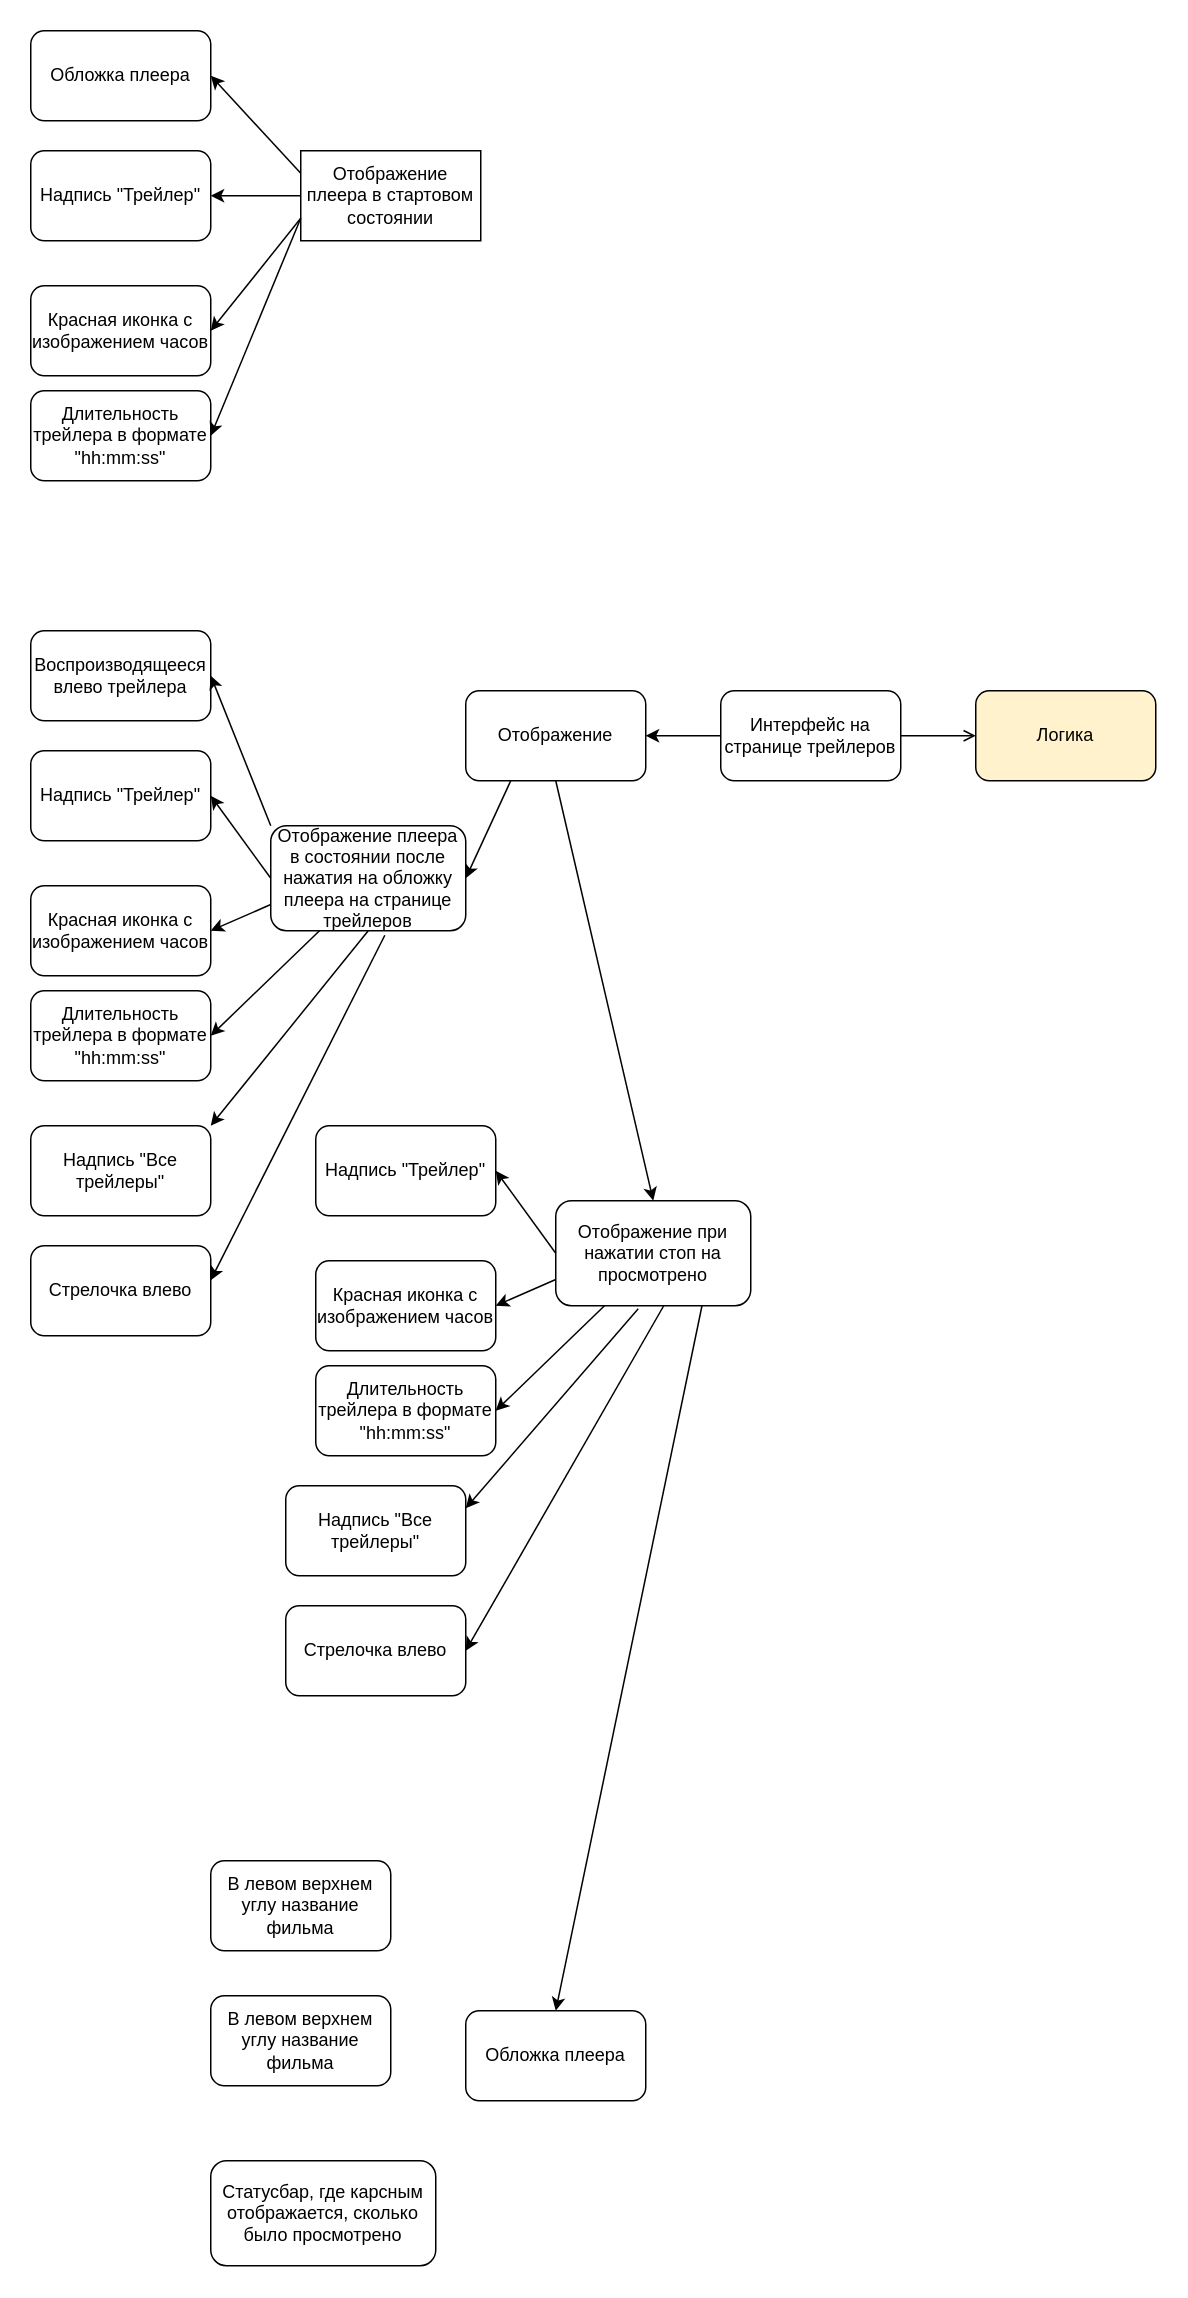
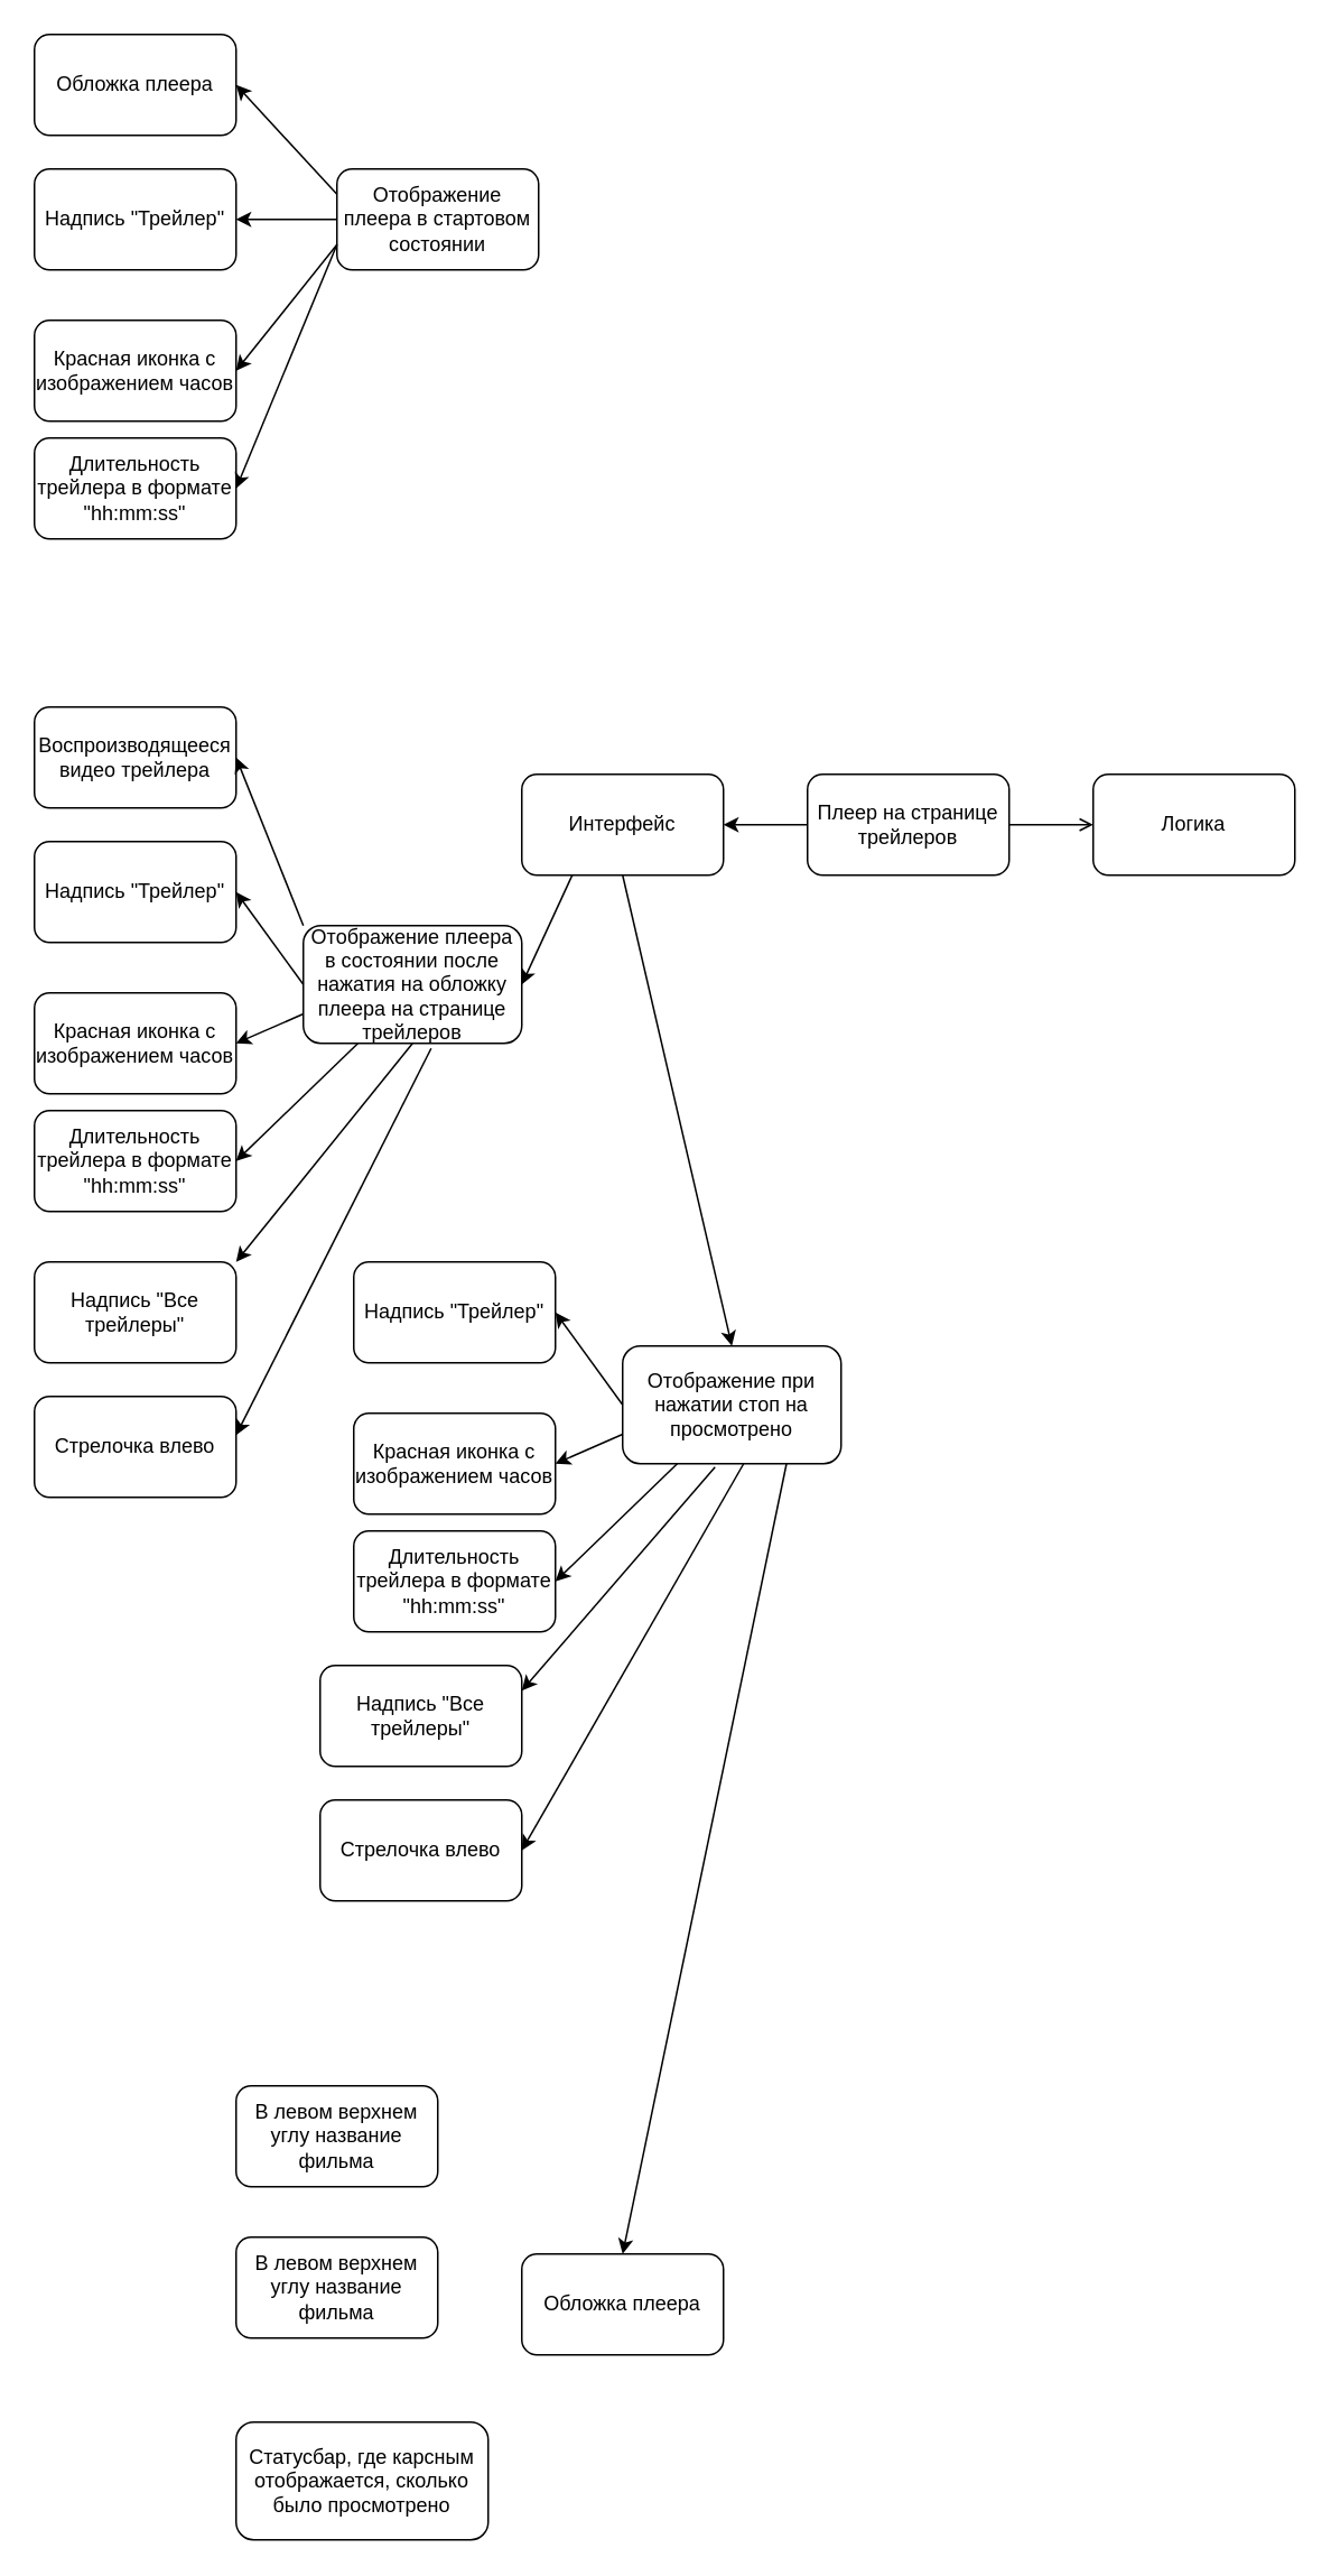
  <mxCell id="0" />
  <mxCell id="1" parent="0" />
- <mxCell id="2" value="Интерфейс на странице трейлеров" style="rounded=1;whiteSpace=wrap;html=1;" vertex="1" parent="1"><mxGeometry x="480" y="460" width="120" height="60" as="geometry" /></mxCell>
- <mxCell id="3" value="Отображение" style="rounded=1;whiteSpace=wrap;html=1;" vertex="1" parent="1"><mxGeometry x="310" y="460" width="120" height="60" as="geometry" /></mxCell>
- <mxCell id="4" value="Логика" style="rounded=1;whiteSpace=wrap;html=1;fillColor=#fff2cc;" vertex="1" parent="1"><mxGeometry x="650" y="460" width="120" height="60" as="geometry" /></mxCell>
+ <mxCell id="2" value="Плеер на странице трейлеров" style="rounded=1;whiteSpace=wrap;html=1;" vertex="1" parent="1"><mxGeometry x="480" y="460" width="120" height="60" as="geometry" /></mxCell>
+ <mxCell id="3" value="Интерфейс" style="rounded=1;whiteSpace=wrap;html=1;" vertex="1" parent="1"><mxGeometry x="310" y="460" width="120" height="60" as="geometry" /></mxCell>
+ <mxCell id="4" value="Логика" style="rounded=1;whiteSpace=wrap;html=1;" vertex="1" parent="1"><mxGeometry x="650" y="460" width="120" height="60" as="geometry" /></mxCell>
  <mxCell id="5" value="" style="endArrow=classic;html=1;rounded=0;exitX=0;exitY=0.5;exitDx=0;exitDy=0;entryX=1;entryY=0.5;entryDx=0;entryDy=0;" edge="1" parent="1" source="2" target="3"><mxGeometry width="50" height="50" relative="1" as="geometry"><mxPoint x="490" y="270" as="sourcePoint" /><mxPoint x="540" y="220" as="targetPoint" /></mxGeometry></mxCell>
  <mxCell id="6" value="" style="endArrow=open;html=1;rounded=0;exitX=1;exitY=0.5;exitDx=0;exitDy=0;entryX=0;entryY=0.5;entryDx=0;entryDy=0;" edge="1" parent="1" source="2" target="4"><mxGeometry width="50" height="50" relative="1" as="geometry"><mxPoint x="490" y="270" as="sourcePoint" /><mxPoint x="540" y="220" as="targetPoint" /></mxGeometry></mxCell>
- <mxCell id="7" value="Отображение плеера в стартовом состоянии" style="whiteSpace=wrap;html=1;rounded=0;" vertex="1" parent="1"><mxGeometry x="200" y="100" width="120" height="60" as="geometry" /></mxCell>
+ <mxCell id="7" value="Отображение плеера в стартовом состоянии" style="rounded=1;whiteSpace=wrap;html=1;" vertex="1" parent="1"><mxGeometry x="200" y="100" width="120" height="60" as="geometry" /></mxCell>
  <mxCell id="8" value="Обложка плеера" style="rounded=1;whiteSpace=wrap;html=1;" vertex="1" parent="1"><mxGeometry x="20" y="20" width="120" height="60" as="geometry" /></mxCell>
  <mxCell id="9" value="Надпись &quot;Трейлер&quot;" style="rounded=1;whiteSpace=wrap;html=1;" vertex="1" parent="1"><mxGeometry x="20" y="100" width="120" height="60" as="geometry" /></mxCell>
  <mxCell id="10" value="Длительность трейлера в формате &quot;hh:mm:ss&quot;" style="rounded=1;whiteSpace=wrap;html=1;" vertex="1" parent="1"><mxGeometry x="20" y="260" width="120" height="60" as="geometry" /></mxCell>
  <mxCell id="11" value="" style="endArrow=classic;html=1;rounded=0;exitX=0;exitY=0.25;exitDx=0;exitDy=0;entryX=1;entryY=0.5;entryDx=0;entryDy=0;" edge="1" parent="1" source="7" target="8"><mxGeometry width="50" height="50" relative="1" as="geometry"><mxPoint x="160" y="270" as="sourcePoint" /><mxPoint x="210" y="220" as="targetPoint" /></mxGeometry></mxCell>
  <mxCell id="12" value="" style="endArrow=classic;html=1;rounded=0;exitX=0;exitY=0.5;exitDx=0;exitDy=0;entryX=1;entryY=0.5;entryDx=0;entryDy=0;" edge="1" parent="1" source="7" target="9"><mxGeometry width="50" height="50" relative="1" as="geometry"><mxPoint x="160" y="270" as="sourcePoint" /><mxPoint x="210" y="220" as="targetPoint" /></mxGeometry></mxCell>
  <mxCell id="13" value="" style="endArrow=classic;html=1;rounded=0;exitX=0;exitY=0.75;exitDx=0;exitDy=0;entryX=1;entryY=0.5;entryDx=0;entryDy=0;" edge="1" parent="1" source="7" target="10"><mxGeometry width="50" height="50" relative="1" as="geometry"><mxPoint x="160" y="270" as="sourcePoint" /><mxPoint x="210" y="220" as="targetPoint" /></mxGeometry></mxCell>
  <mxCell id="14" value="Отображение плеера в состоянии после нажатия на обложку плеера на странице трейлеров" style="rounded=1;whiteSpace=wrap;html=1;" vertex="1" parent="1"><mxGeometry x="180" y="550" width="130" height="70" as="geometry" /></mxCell>
  <mxCell id="15" value="Красная иконка с изображением часов" style="rounded=1;whiteSpace=wrap;html=1;" vertex="1" parent="1"><mxGeometry x="20" y="190" width="120" height="60" as="geometry" /></mxCell>
  <mxCell id="16" value="" style="endArrow=classic;html=1;rounded=0;exitX=0;exitY=0.75;exitDx=0;exitDy=0;entryX=1;entryY=0.5;entryDx=0;entryDy=0;" edge="1" parent="1" source="7" target="15"><mxGeometry width="50" height="50" relative="1" as="geometry"><mxPoint x="640" y="170" as="sourcePoint" /><mxPoint x="690" y="120" as="targetPoint" /></mxGeometry></mxCell>
- <mxCell id="17" value="Воспроизводящееся влево трейлера" style="rounded=1;whiteSpace=wrap;html=1;" vertex="1" parent="1"><mxGeometry x="20" y="420" width="120" height="60" as="geometry" /></mxCell>
+ <mxCell id="17" value="Воспроизводящееся видео трейлера" style="rounded=1;whiteSpace=wrap;html=1;" vertex="1" parent="1"><mxGeometry x="20" y="420" width="120" height="60" as="geometry" /></mxCell>
  <mxCell id="18" value="Надпись &quot;Трейлер&quot;" style="rounded=1;whiteSpace=wrap;html=1;" vertex="1" parent="1"><mxGeometry x="20" y="500" width="120" height="60" as="geometry" /></mxCell>
  <mxCell id="19" value="Длительность трейлера в формате &quot;hh:mm:ss&quot;" style="rounded=1;whiteSpace=wrap;html=1;" vertex="1" parent="1"><mxGeometry x="20" y="660" width="120" height="60" as="geometry" /></mxCell>
  <mxCell id="20" value="Красная иконка с изображением часов" style="rounded=1;whiteSpace=wrap;html=1;" vertex="1" parent="1"><mxGeometry x="20" y="590" width="120" height="60" as="geometry" /></mxCell>
  <mxCell id="21" value="" style="endArrow=classic;html=1;rounded=0;exitX=0.25;exitY=1;exitDx=0;exitDy=0;entryX=1;entryY=0.5;entryDx=0;entryDy=0;" edge="1" parent="1" source="3" target="14"><mxGeometry width="50" height="50" relative="1" as="geometry"><mxPoint x="330" y="570" as="sourcePoint" /><mxPoint x="380" y="520" as="targetPoint" /></mxGeometry></mxCell>
  <mxCell id="22" value="" style="endArrow=classic;html=1;rounded=0;exitX=0;exitY=0;exitDx=0;exitDy=0;entryX=1;entryY=0.5;entryDx=0;entryDy=0;" edge="1" parent="1" source="14" target="17"><mxGeometry width="50" height="50" relative="1" as="geometry"><mxPoint x="330" y="570" as="sourcePoint" /><mxPoint x="380" y="520" as="targetPoint" /></mxGeometry></mxCell>
  <mxCell id="23" value="" style="endArrow=classic;html=1;rounded=0;exitX=0;exitY=0.5;exitDx=0;exitDy=0;" edge="1" parent="1" source="14"><mxGeometry width="50" height="50" relative="1" as="geometry"><mxPoint x="330" y="570" as="sourcePoint" /><mxPoint x="140" y="530" as="targetPoint" /></mxGeometry></mxCell>
  <mxCell id="24" value="" style="endArrow=classic;html=1;rounded=0;exitX=0;exitY=0.75;exitDx=0;exitDy=0;entryX=1;entryY=0.5;entryDx=0;entryDy=0;" edge="1" parent="1" source="14" target="20"><mxGeometry width="50" height="50" relative="1" as="geometry"><mxPoint x="330" y="570" as="sourcePoint" /><mxPoint x="380" y="520" as="targetPoint" /></mxGeometry></mxCell>
  <mxCell id="25" value="" style="endArrow=classic;html=1;rounded=0;exitX=0.25;exitY=1;exitDx=0;exitDy=0;entryX=1;entryY=0.5;entryDx=0;entryDy=0;" edge="1" parent="1" source="14" target="19"><mxGeometry width="50" height="50" relative="1" as="geometry"><mxPoint x="330" y="570" as="sourcePoint" /><mxPoint x="380" y="520" as="targetPoint" /></mxGeometry></mxCell>
  <mxCell id="26" value="Отображение при нажатии стоп на просмотрено" style="rounded=1;whiteSpace=wrap;html=1;" vertex="1" parent="1"><mxGeometry x="370" y="800" width="130" height="70" as="geometry" /></mxCell>
  <mxCell id="27" value="Надпись &quot;Трейлер&quot;" style="rounded=1;whiteSpace=wrap;html=1;" vertex="1" parent="1"><mxGeometry x="210" y="750" width="120" height="60" as="geometry" /></mxCell>
  <mxCell id="28" value="Длительность трейлера в формате &quot;hh:mm:ss&quot;" style="rounded=1;whiteSpace=wrap;html=1;" vertex="1" parent="1"><mxGeometry x="210" y="910" width="120" height="60" as="geometry" /></mxCell>
  <mxCell id="29" value="Красная иконка с изображением часов" style="rounded=1;whiteSpace=wrap;html=1;" vertex="1" parent="1"><mxGeometry x="210" y="840" width="120" height="60" as="geometry" /></mxCell>
  <mxCell id="30" value="" style="endArrow=classic;html=1;rounded=0;exitX=0;exitY=0.5;exitDx=0;exitDy=0;" edge="1" parent="1" source="26"><mxGeometry width="50" height="50" relative="1" as="geometry"><mxPoint x="520" y="820" as="sourcePoint" /><mxPoint x="330" y="780" as="targetPoint" /></mxGeometry></mxCell>
  <mxCell id="31" value="" style="endArrow=classic;html=1;rounded=0;exitX=0;exitY=0.75;exitDx=0;exitDy=0;entryX=1;entryY=0.5;entryDx=0;entryDy=0;" edge="1" parent="1" source="26" target="29"><mxGeometry width="50" height="50" relative="1" as="geometry"><mxPoint x="520" y="820" as="sourcePoint" /><mxPoint x="570" y="770" as="targetPoint" /></mxGeometry></mxCell>
  <mxCell id="32" value="" style="endArrow=classic;html=1;rounded=0;exitX=0.25;exitY=1;exitDx=0;exitDy=0;entryX=1;entryY=0.5;entryDx=0;entryDy=0;" edge="1" parent="1" source="26" target="28"><mxGeometry width="50" height="50" relative="1" as="geometry"><mxPoint x="520" y="820" as="sourcePoint" /><mxPoint x="570" y="770" as="targetPoint" /></mxGeometry></mxCell>
  <mxCell id="33" value="" style="endArrow=classic;html=1;rounded=0;exitX=0.5;exitY=1;exitDx=0;exitDy=0;entryX=0.5;entryY=0;entryDx=0;entryDy=0;" edge="1" parent="1" source="3" target="26"><mxGeometry width="50" height="50" relative="1" as="geometry"><mxPoint x="640" y="670" as="sourcePoint" /><mxPoint x="690" y="620" as="targetPoint" /></mxGeometry></mxCell>
  <mxCell id="34" value="Обложка плеера" style="rounded=1;whiteSpace=wrap;html=1;" vertex="1" parent="1"><mxGeometry x="310" y="1340" width="120" height="60" as="geometry" /></mxCell>
  <mxCell id="35" value="" style="endArrow=classic;html=1;rounded=0;exitX=0.75;exitY=1;exitDx=0;exitDy=0;entryX=0.5;entryY=0;entryDx=0;entryDy=0;entryPerimeter=0;" edge="1" parent="1" source="26" target="34"><mxGeometry width="50" height="50" relative="1" as="geometry"><mxPoint x="640" y="870" as="sourcePoint" /><mxPoint x="408" y="997" as="targetPoint" /></mxGeometry></mxCell>
  <mxCell id="36" value="Надпись &quot;Все трейлеры&quot;" style="rounded=1;whiteSpace=wrap;html=1;" vertex="1" parent="1"><mxGeometry x="20" y="750" width="120" height="60" as="geometry" /></mxCell>
  <mxCell id="37" value="Стрелочка влево" style="rounded=1;whiteSpace=wrap;html=1;" vertex="1" parent="1"><mxGeometry x="20" y="830" width="120" height="60" as="geometry" /></mxCell>
  <mxCell id="38" value="" style="endArrow=classic;html=1;rounded=0;exitX=0.5;exitY=1;exitDx=0;exitDy=0;entryX=1;entryY=0;entryDx=0;entryDy=0;" edge="1" parent="1" source="14" target="36"><mxGeometry width="50" height="50" relative="1" as="geometry"><mxPoint x="160" y="870" as="sourcePoint" /><mxPoint x="210" y="820" as="targetPoint" /></mxGeometry></mxCell>
  <mxCell id="39" value="" style="endArrow=classic;html=1;rounded=0;exitX=0.585;exitY=1.043;exitDx=0;exitDy=0;exitPerimeter=0;entryX=1;entryY=0.383;entryDx=0;entryDy=0;entryPerimeter=0;" edge="1" parent="1" source="14" target="37"><mxGeometry width="50" height="50" relative="1" as="geometry"><mxPoint x="160" y="870" as="sourcePoint" /><mxPoint x="210" y="820" as="targetPoint" /></mxGeometry></mxCell>
  <mxCell id="40" value="Надпись &quot;Все трейлеры&quot;" style="rounded=1;whiteSpace=wrap;html=1;" vertex="1" parent="1"><mxGeometry x="190" y="990" width="120" height="60" as="geometry" /></mxCell>
  <mxCell id="41" value="Стрелочка влево" style="rounded=1;whiteSpace=wrap;html=1;" vertex="1" parent="1"><mxGeometry x="190" y="1070" width="120" height="60" as="geometry" /></mxCell>
  <mxCell id="42" value="" style="endArrow=classic;html=1;rounded=0;exitX=0.423;exitY=1.029;exitDx=0;exitDy=0;exitPerimeter=0;entryX=1;entryY=0.25;entryDx=0;entryDy=0;" edge="1" parent="1" source="26" target="40"><mxGeometry width="50" height="50" relative="1" as="geometry"><mxPoint x="160" y="870" as="sourcePoint" /><mxPoint x="210" y="820" as="targetPoint" /></mxGeometry></mxCell>
  <mxCell id="43" value="" style="endArrow=classic;html=1;rounded=0;entryX=1;entryY=0.5;entryDx=0;entryDy=0;" edge="1" parent="1" target="41"><mxGeometry width="50" height="50" relative="1" as="geometry"><mxPoint x="442" y="870" as="sourcePoint" /><mxPoint x="210" y="820" as="targetPoint" /></mxGeometry></mxCell>
  <mxCell id="44" value="В левом верхнем углу название фильма" style="rounded=1;whiteSpace=wrap;html=1;" vertex="1" parent="1"><mxGeometry x="140" y="1240" width="120" height="60" as="geometry" /></mxCell>
  <mxCell id="45" value="В левом верхнем углу название фильма" style="rounded=1;whiteSpace=wrap;html=1;" vertex="1" parent="1"><mxGeometry x="140" y="1330" width="120" height="60" as="geometry" /></mxCell>
  <mxCell id="46" value="Статусбар, где карсным отображается, сколько было просмотрено" style="rounded=1;whiteSpace=wrap;html=1;" vertex="1" parent="1"><mxGeometry x="140" y="1440" width="150" height="70" as="geometry" /></mxCell>
